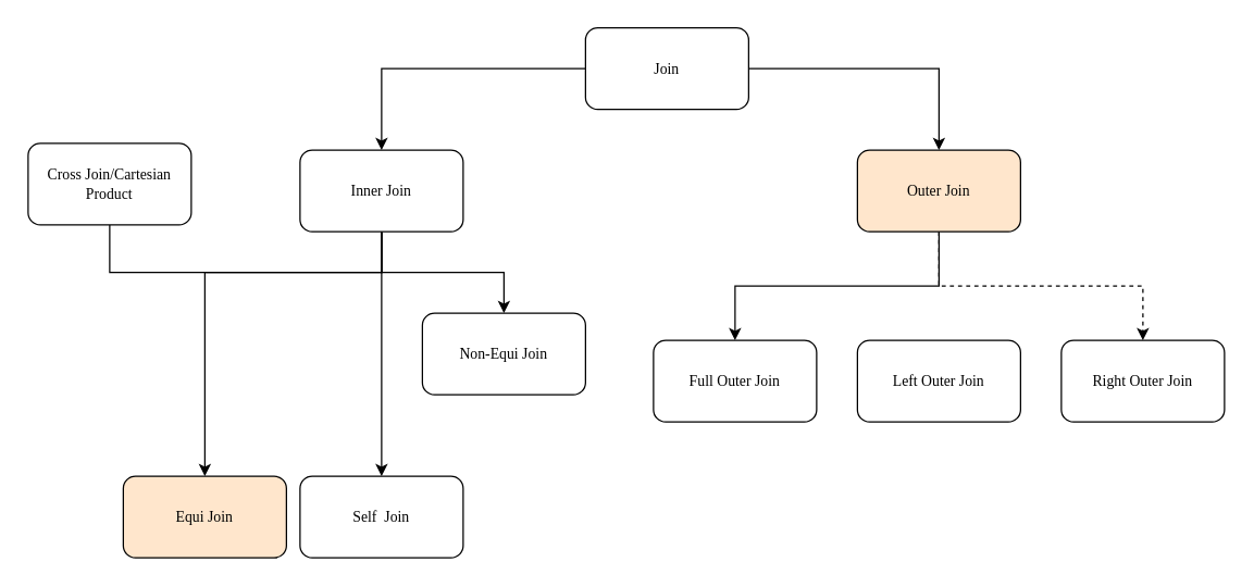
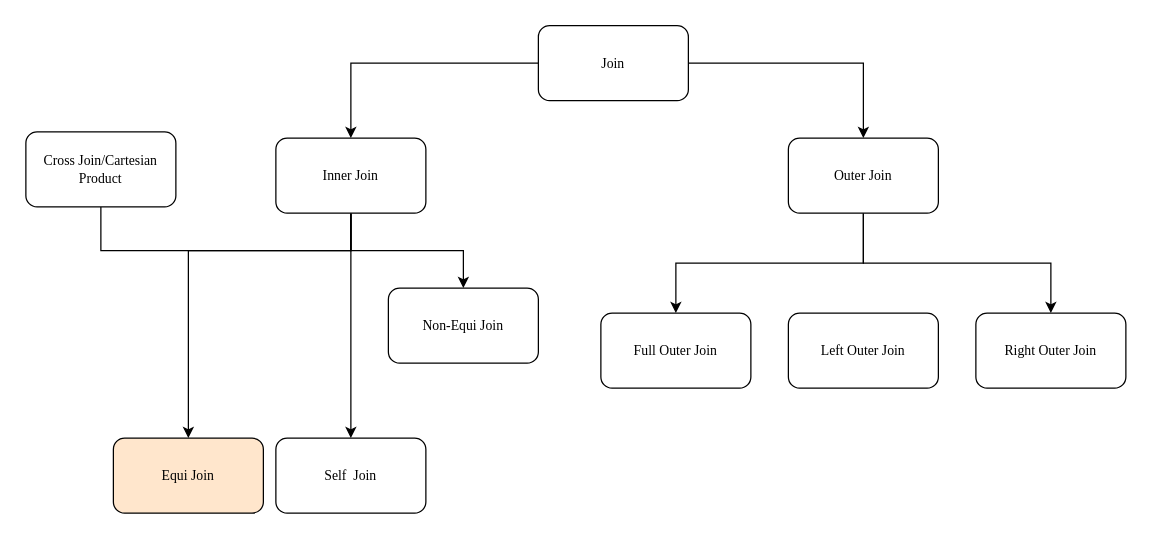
  <mxCell id="0" />
  <mxCell id="1" parent="0" />
  <mxCell id="2" value="" style="edgeStyle=orthogonalEdgeStyle;rounded=0;hachureGap=4;orthogonalLoop=1;jettySize=auto;fontFamily=Verdana;fontSize=11;" edge="1" parent="1" source="4" target="9"><mxGeometry relative="1" as="geometry" /></mxCell>
  <mxCell id="3" value="" style="edgeStyle=orthogonalEdgeStyle;rounded=0;hachureGap=4;orthogonalLoop=1;jettySize=auto;fontFamily=Verdana;fontSize=11;" edge="1" parent="1" source="4" target="12"><mxGeometry relative="1" as="geometry" /></mxCell>
  <mxCell id="4" value="Join" style="rounded=1;hachureGap=4;fontFamily=Verdana;fontSize=11;whiteSpace=wrap;" vertex="1" parent="1"><mxGeometry x="430" y="20" width="120" height="60" as="geometry" /></mxCell>
  <mxCell id="5" value="" style="edgeStyle=orthogonalEdgeStyle;rounded=0;hachureGap=4;orthogonalLoop=1;jettySize=auto;fontFamily=Verdana;fontSize=11;entryX=0.5;entryY=0;entryDx=0;entryDy=0;" edge="1" parent="1" source="9" target="13"><mxGeometry relative="1" as="geometry"><Array as="points"><mxPoint x="280" y="200" /><mxPoint x="150" y="200" /></Array></mxGeometry></mxCell>
  <mxCell id="6" value="" style="edgeStyle=orthogonalEdgeStyle;rounded=0;hachureGap=4;orthogonalLoop=1;jettySize=auto;fontFamily=Verdana;fontSize=11;" edge="1" parent="1" source="9" target="14"><mxGeometry relative="1" as="geometry" /></mxCell>
  <mxCell id="7" value="" style="edgeStyle=orthogonalEdgeStyle;rounded=0;hachureGap=4;orthogonalLoop=1;jettySize=auto;fontFamily=Verdana;fontSize=11;entryX=0.5;entryY=0;entryDx=0;entryDy=0;" edge="1" parent="1" source="9" target="15"><mxGeometry relative="1" as="geometry"><Array as="points"><mxPoint x="280" y="200" /><mxPoint x="80" y="200" /></Array></mxGeometry></mxCell>
  <mxCell id="8" value="" style="edgeStyle=orthogonalEdgeStyle;rounded=0;hachureGap=4;orthogonalLoop=1;jettySize=auto;fontFamily=Verdana;fontSize=11;" edge="1" parent="1" source="9" target="19"><mxGeometry relative="1" as="geometry" /></mxCell>
  <mxCell id="9" value="Inner Join" style="rounded=1;hachureGap=4;fontFamily=Verdana;fontSize=11;whiteSpace=wrap;" vertex="1" parent="1"><mxGeometry x="220" y="110" width="120" height="60" as="geometry" /></mxCell>
- <mxCell id="10" value="" style="edgeStyle=orthogonalEdgeStyle;rounded=0;hachureGap=4;orthogonalLoop=1;jettySize=auto;fontFamily=Verdana;fontSize=11;dashed=1;" edge="1" parent="1" source="12" target="17"><mxGeometry relative="1" as="geometry"><Array as="points"><mxPoint x="690" y="210" /><mxPoint x="840" y="210" /></Array></mxGeometry></mxCell>
+ <mxCell id="10" value="" style="edgeStyle=orthogonalEdgeStyle;rounded=0;hachureGap=4;orthogonalLoop=1;jettySize=auto;fontFamily=Verdana;fontSize=11;" edge="1" parent="1" source="12" target="17"><mxGeometry relative="1" as="geometry"><Array as="points"><mxPoint x="690" y="210" /><mxPoint x="840" y="210" /></Array></mxGeometry></mxCell>
  <mxCell id="11" value="" style="edgeStyle=orthogonalEdgeStyle;rounded=0;hachureGap=4;orthogonalLoop=1;jettySize=auto;fontFamily=Verdana;fontSize=11;" edge="1" parent="1" source="12" target="18"><mxGeometry relative="1" as="geometry"><Array as="points"><mxPoint x="690" y="210" /><mxPoint x="540" y="210" /></Array></mxGeometry></mxCell>
- <mxCell id="12" value="Outer Join" style="rounded=1;hachureGap=4;fontFamily=Verdana;fontSize=11;whiteSpace=wrap;fillColor=#ffe6cc;" vertex="1" parent="1"><mxGeometry x="630" y="110" width="120" height="60" as="geometry" /></mxCell>
+ <mxCell id="12" value="Outer Join" style="rounded=1;hachureGap=4;fontFamily=Verdana;fontSize=11;whiteSpace=wrap;" vertex="1" parent="1"><mxGeometry x="630" y="110" width="120" height="60" as="geometry" /></mxCell>
  <mxCell id="13" value="Equi Join" style="rounded=1;hachureGap=4;fontFamily=Verdana;fontSize=11;whiteSpace=wrap;fillColor=#ffe6cc;" vertex="1" parent="1"><mxGeometry x="90" y="350" width="120" height="60" as="geometry" /></mxCell>
  <mxCell id="14" value="Non-Equi Join" style="rounded=1;hachureGap=4;fontFamily=Verdana;fontSize=11;whiteSpace=wrap;" vertex="1" parent="1"><mxGeometry x="310" y="230" width="120" height="60" as="geometry" /></mxCell>
  <mxCell id="15" value="Cross Join/Cartesian Product" style="rounded=1;hachureGap=4;fontFamily=Verdana;fontSize=11;whiteSpace=wrap;" vertex="1" parent="1"><mxGeometry x="20" y="105" width="120" height="60" as="geometry" /></mxCell>
  <mxCell id="16" value="Left Outer Join" style="rounded=1;hachureGap=4;fontFamily=Verdana;fontSize=11;whiteSpace=wrap;" vertex="1" parent="1"><mxGeometry x="630" y="250" width="120" height="60" as="geometry" /></mxCell>
  <mxCell id="17" value="Right Outer Join" style="rounded=1;hachureGap=4;fontFamily=Verdana;fontSize=11;whiteSpace=wrap;" vertex="1" parent="1"><mxGeometry x="780" y="250" width="120" height="60" as="geometry" /></mxCell>
  <mxCell id="18" value="Full Outer Join" style="rounded=1;hachureGap=4;fontFamily=Verdana;fontSize=11;whiteSpace=wrap;" vertex="1" parent="1"><mxGeometry x="480" y="250" width="120" height="60" as="geometry" /></mxCell>
  <mxCell id="19" value="Self  Join" style="rounded=1;hachureGap=4;fontFamily=Verdana;fontSize=11;whiteSpace=wrap;" vertex="1" parent="1"><mxGeometry x="220" y="350" width="120" height="60" as="geometry" /></mxCell>
